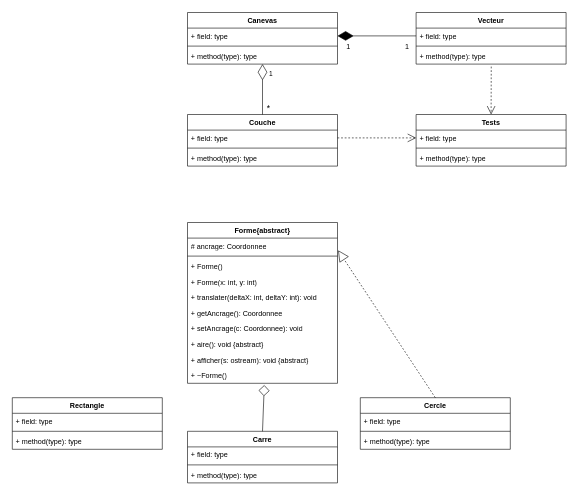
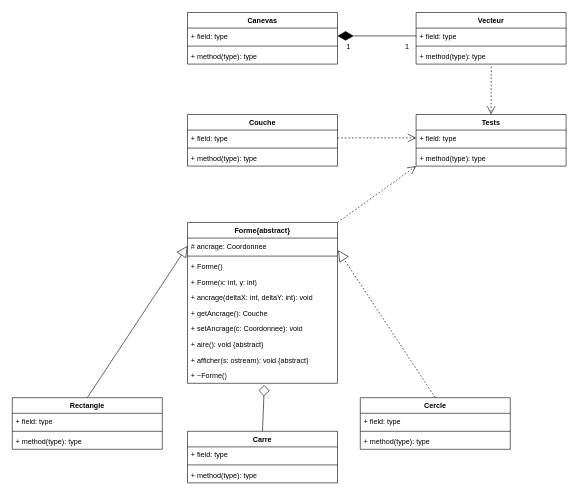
  <mxCell id="0" />
  <mxCell id="1" parent="0" />
  <mxCell id="2" value="&lt;div&gt;Tests&lt;/div&gt;&lt;div&gt;&lt;br&gt;&lt;/div&gt;" style="swimlane;fontStyle=1;align=center;verticalAlign=top;childLayout=stackLayout;horizontal=1;startSize=26;horizontalStack=0;resizeParent=1;resizeParentMax=0;resizeLast=0;collapsible=1;marginBottom=0;whiteSpace=wrap;html=1;" vertex="1" parent="1"><mxGeometry x="693" y="190" width="250" height="86" as="geometry" /></mxCell>
  <mxCell id="3" value="+ field: type" style="text;strokeColor=none;fillColor=none;align=left;verticalAlign=top;spacingLeft=4;spacingRight=4;overflow=hidden;rotatable=0;points=[[0,0.5],[1,0.5]];portConstraint=eastwest;whiteSpace=wrap;html=1;" vertex="1" parent="2"><mxGeometry y="26" width="250" height="26" as="geometry" /></mxCell>
  <mxCell id="4" value="" style="line;strokeWidth=1;fillColor=none;align=left;verticalAlign=middle;spacingTop=-1;spacingLeft=3;spacingRight=3;rotatable=0;labelPosition=right;points=[];portConstraint=eastwest;strokeColor=inherit;" vertex="1" parent="2"><mxGeometry y="52" width="250" height="8" as="geometry" /></mxCell>
  <mxCell id="5" value="+ method(type): type" style="text;strokeColor=none;fillColor=none;align=left;verticalAlign=top;spacingLeft=4;spacingRight=4;overflow=hidden;rotatable=0;points=[[0,0.5],[1,0.5]];portConstraint=eastwest;whiteSpace=wrap;html=1;" vertex="1" parent="2"><mxGeometry y="60" width="250" height="26" as="geometry" /></mxCell>
  <mxCell id="6" value="&lt;div&gt;Canevas&lt;/div&gt;" style="swimlane;fontStyle=1;align=center;verticalAlign=top;childLayout=stackLayout;horizontal=1;startSize=26;horizontalStack=0;resizeParent=1;resizeParentMax=0;resizeLast=0;collapsible=1;marginBottom=0;whiteSpace=wrap;html=1;" vertex="1" parent="1"><mxGeometry x="312" y="20" width="250" height="86" as="geometry" /></mxCell>
  <mxCell id="7" value="+ field: type" style="text;strokeColor=none;fillColor=none;align=left;verticalAlign=top;spacingLeft=4;spacingRight=4;overflow=hidden;rotatable=0;points=[[0,0.5],[1,0.5]];portConstraint=eastwest;whiteSpace=wrap;html=1;" vertex="1" parent="6"><mxGeometry y="26" width="250" height="26" as="geometry" /></mxCell>
  <mxCell id="8" value="" style="line;strokeWidth=1;fillColor=none;align=left;verticalAlign=middle;spacingTop=-1;spacingLeft=3;spacingRight=3;rotatable=0;labelPosition=right;points=[];portConstraint=eastwest;strokeColor=inherit;" vertex="1" parent="6"><mxGeometry y="52" width="250" height="8" as="geometry" /></mxCell>
  <mxCell id="9" value="+ method(type): type" style="text;strokeColor=none;fillColor=none;align=left;verticalAlign=top;spacingLeft=4;spacingRight=4;overflow=hidden;rotatable=0;points=[[0,0.5],[1,0.5]];portConstraint=eastwest;whiteSpace=wrap;html=1;" vertex="1" parent="6"><mxGeometry y="60" width="250" height="26" as="geometry" /></mxCell>
  <mxCell id="10" value="Couche" style="swimlane;fontStyle=1;align=center;verticalAlign=top;childLayout=stackLayout;horizontal=1;startSize=26;horizontalStack=0;resizeParent=1;resizeParentMax=0;resizeLast=0;collapsible=1;marginBottom=0;whiteSpace=wrap;html=1;" vertex="1" parent="1"><mxGeometry x="312" y="190" width="250" height="86" as="geometry" /></mxCell>
  <mxCell id="11" value="+ field: type" style="text;strokeColor=none;fillColor=none;align=left;verticalAlign=top;spacingLeft=4;spacingRight=4;overflow=hidden;rotatable=0;points=[[0,0.5],[1,0.5]];portConstraint=eastwest;whiteSpace=wrap;html=1;" vertex="1" parent="10"><mxGeometry y="26" width="250" height="26" as="geometry" /></mxCell>
  <mxCell id="12" value="" style="line;strokeWidth=1;fillColor=none;align=left;verticalAlign=middle;spacingTop=-1;spacingLeft=3;spacingRight=3;rotatable=0;labelPosition=right;points=[];portConstraint=eastwest;strokeColor=inherit;" vertex="1" parent="10"><mxGeometry y="52" width="250" height="8" as="geometry" /></mxCell>
  <mxCell id="13" value="+ method(type): type" style="text;strokeColor=none;fillColor=none;align=left;verticalAlign=top;spacingLeft=4;spacingRight=4;overflow=hidden;rotatable=0;points=[[0,0.5],[1,0.5]];portConstraint=eastwest;whiteSpace=wrap;html=1;" vertex="1" parent="10"><mxGeometry y="60" width="250" height="26" as="geometry" /></mxCell>
  <mxCell id="14" value="&lt;div&gt;Forme{abstract}&lt;/div&gt;" style="swimlane;fontStyle=1;align=center;verticalAlign=top;childLayout=stackLayout;horizontal=1;startSize=26;horizontalStack=0;resizeParent=1;resizeParentMax=0;resizeLast=0;collapsible=1;marginBottom=0;whiteSpace=wrap;html=1;" vertex="1" parent="1"><mxGeometry x="312" y="370" width="250" height="268" as="geometry" /></mxCell>
  <mxCell id="15" value="# ancrage: Coordonnee" style="text;strokeColor=none;fillColor=none;align=left;verticalAlign=top;spacingLeft=4;spacingRight=4;overflow=hidden;rotatable=0;points=[[0,0.5],[1,0.5]];portConstraint=eastwest;whiteSpace=wrap;html=1;" vertex="1" parent="14"><mxGeometry y="26" width="250" height="26" as="geometry" /></mxCell>
  <mxCell id="16" value="" style="line;strokeWidth=1;fillColor=none;align=left;verticalAlign=middle;spacingTop=-1;spacingLeft=3;spacingRight=3;rotatable=0;labelPosition=right;points=[];portConstraint=eastwest;strokeColor=inherit;" vertex="1" parent="14"><mxGeometry y="52" width="250" height="8" as="geometry" /></mxCell>
  <mxCell id="17" value="&lt;div&gt;+ Forme()&lt;br&gt;&lt;/div&gt;" style="text;strokeColor=none;fillColor=none;align=left;verticalAlign=top;spacingLeft=4;spacingRight=4;overflow=hidden;rotatable=0;points=[[0,0.5],[1,0.5]];portConstraint=eastwest;whiteSpace=wrap;html=1;" vertex="1" parent="14"><mxGeometry y="60" width="250" height="26" as="geometry" /></mxCell>
  <mxCell id="18" value="&lt;div&gt;+ Forme(x: int, y: int)&lt;/div&gt;" style="text;strokeColor=none;fillColor=none;align=left;verticalAlign=top;spacingLeft=4;spacingRight=4;overflow=hidden;rotatable=0;points=[[0,0.5],[1,0.5]];portConstraint=eastwest;whiteSpace=wrap;html=1;" vertex="1" parent="14"><mxGeometry y="86" width="250" height="26" as="geometry" /></mxCell>
- <mxCell id="19" value="&lt;div&gt;+ translater(deltaX: int, deltaY: int): void&lt;br&gt;&lt;/div&gt;" style="text;strokeColor=none;fillColor=none;align=left;verticalAlign=top;spacingLeft=4;spacingRight=4;overflow=hidden;rotatable=0;points=[[0,0.5],[1,0.5]];portConstraint=eastwest;whiteSpace=wrap;html=1;" vertex="1" parent="14"><mxGeometry y="112" width="250" height="26" as="geometry" /></mxCell>
- <mxCell id="20" value="&lt;div&gt;+ getAncrage(): Coordonnee&lt;br&gt;&lt;/div&gt;" style="text;strokeColor=none;fillColor=none;align=left;verticalAlign=top;spacingLeft=4;spacingRight=4;overflow=hidden;rotatable=0;points=[[0,0.5],[1,0.5]];portConstraint=eastwest;whiteSpace=wrap;html=1;" vertex="1" parent="14"><mxGeometry y="138" width="250" height="26" as="geometry" /></mxCell>
+ <mxCell id="19" value="&lt;div&gt;+ ancrage(deltaX: int, deltaY: int): void&lt;br&gt;&lt;/div&gt;" style="text;strokeColor=none;fillColor=none;align=left;verticalAlign=top;spacingLeft=4;spacingRight=4;overflow=hidden;rotatable=0;points=[[0,0.5],[1,0.5]];portConstraint=eastwest;whiteSpace=wrap;html=1;" vertex="1" parent="14"><mxGeometry y="112" width="250" height="26" as="geometry" /></mxCell>
+ <mxCell id="20" value="&lt;div&gt;+ getAncrage(): Couche&lt;br&gt;&lt;/div&gt;" style="text;strokeColor=none;fillColor=none;align=left;verticalAlign=top;spacingLeft=4;spacingRight=4;overflow=hidden;rotatable=0;points=[[0,0.5],[1,0.5]];portConstraint=eastwest;whiteSpace=wrap;html=1;" vertex="1" parent="14"><mxGeometry y="138" width="250" height="26" as="geometry" /></mxCell>
  <mxCell id="21" value="&lt;div&gt;+ setAncrage(c: Coordonnee): void&lt;br&gt;&lt;/div&gt;" style="text;strokeColor=none;fillColor=none;align=left;verticalAlign=top;spacingLeft=4;spacingRight=4;overflow=hidden;rotatable=0;points=[[0,0.5],[1,0.5]];portConstraint=eastwest;whiteSpace=wrap;html=1;" vertex="1" parent="14"><mxGeometry y="164" width="250" height="26" as="geometry" /></mxCell>
  <mxCell id="22" value="&lt;div&gt;+ aire(): void {abstract}&lt;br&gt;&lt;/div&gt;" style="text;strokeColor=none;fillColor=none;align=left;verticalAlign=top;spacingLeft=4;spacingRight=4;overflow=hidden;rotatable=0;points=[[0,0.5],[1,0.5]];portConstraint=eastwest;whiteSpace=wrap;html=1;" vertex="1" parent="14"><mxGeometry y="190" width="250" height="26" as="geometry" /></mxCell>
  <mxCell id="23" value="&lt;div&gt;+ afficher(s: ostream): void {abstract}&lt;br&gt;&lt;/div&gt;" style="text;strokeColor=none;fillColor=none;align=left;verticalAlign=top;spacingLeft=4;spacingRight=4;overflow=hidden;rotatable=0;points=[[0,0.5],[1,0.5]];portConstraint=eastwest;whiteSpace=wrap;html=1;" vertex="1" parent="14"><mxGeometry y="216" width="250" height="26" as="geometry" /></mxCell>
  <mxCell id="24" value="&lt;div&gt;+ ~Forme()&lt;br&gt;&lt;/div&gt;" style="text;strokeColor=none;fillColor=none;align=left;verticalAlign=top;spacingLeft=4;spacingRight=4;overflow=hidden;rotatable=0;points=[[0,0.5],[1,0.5]];portConstraint=eastwest;whiteSpace=wrap;html=1;" vertex="1" parent="14"><mxGeometry y="242" width="250" height="26" as="geometry" /></mxCell>
  <mxCell id="25" value="Rectangle" style="swimlane;fontStyle=1;align=center;verticalAlign=top;childLayout=stackLayout;horizontal=1;startSize=26;horizontalStack=0;resizeParent=1;resizeParentMax=0;resizeLast=0;collapsible=1;marginBottom=0;whiteSpace=wrap;html=1;" vertex="1" parent="1"><mxGeometry x="20" y="662" width="250" height="86" as="geometry" /></mxCell>
  <mxCell id="26" value="+ field: type" style="text;strokeColor=none;fillColor=none;align=left;verticalAlign=top;spacingLeft=4;spacingRight=4;overflow=hidden;rotatable=0;points=[[0,0.5],[1,0.5]];portConstraint=eastwest;whiteSpace=wrap;html=1;" vertex="1" parent="25"><mxGeometry y="26" width="250" height="26" as="geometry" /></mxCell>
  <mxCell id="27" value="" style="line;strokeWidth=1;fillColor=none;align=left;verticalAlign=middle;spacingTop=-1;spacingLeft=3;spacingRight=3;rotatable=0;labelPosition=right;points=[];portConstraint=eastwest;strokeColor=inherit;" vertex="1" parent="25"><mxGeometry y="52" width="250" height="8" as="geometry" /></mxCell>
  <mxCell id="28" value="+ method(type): type" style="text;strokeColor=none;fillColor=none;align=left;verticalAlign=top;spacingLeft=4;spacingRight=4;overflow=hidden;rotatable=0;points=[[0,0.5],[1,0.5]];portConstraint=eastwest;whiteSpace=wrap;html=1;" vertex="1" parent="25"><mxGeometry y="60" width="250" height="26" as="geometry" /></mxCell>
  <mxCell id="29" value="&lt;div&gt;Carre&lt;/div&gt;" style="swimlane;fontStyle=1;align=center;verticalAlign=top;childLayout=stackLayout;horizontal=1;startSize=26;horizontalStack=0;resizeParent=1;resizeParentMax=0;resizeLast=0;collapsible=1;marginBottom=0;whiteSpace=wrap;html=1;" vertex="1" parent="1"><mxGeometry x="312" y="718" width="250" height="86" as="geometry" /></mxCell>
  <mxCell id="30" value="+ field: type" style="text;strokeColor=none;fillColor=none;align=left;verticalAlign=top;spacingLeft=4;spacingRight=4;overflow=hidden;rotatable=0;points=[[0,0.5],[1,0.5]];portConstraint=eastwest;whiteSpace=wrap;html=1;" vertex="1" parent="29"><mxGeometry y="26" width="250" height="26" as="geometry" /></mxCell>
  <mxCell id="31" value="" style="line;strokeWidth=1;fillColor=none;align=left;verticalAlign=middle;spacingTop=-1;spacingLeft=3;spacingRight=3;rotatable=0;labelPosition=right;points=[];portConstraint=eastwest;strokeColor=inherit;" vertex="1" parent="29"><mxGeometry y="52" width="250" height="8" as="geometry" /></mxCell>
  <mxCell id="32" value="+ method(type): type" style="text;strokeColor=none;fillColor=none;align=left;verticalAlign=top;spacingLeft=4;spacingRight=4;overflow=hidden;rotatable=0;points=[[0,0.5],[1,0.5]];portConstraint=eastwest;whiteSpace=wrap;html=1;" vertex="1" parent="29"><mxGeometry y="60" width="250" height="26" as="geometry" /></mxCell>
  <mxCell id="33" value="Cercle" style="swimlane;fontStyle=1;align=center;verticalAlign=top;childLayout=stackLayout;horizontal=1;startSize=26;horizontalStack=0;resizeParent=1;resizeParentMax=0;resizeLast=0;collapsible=1;marginBottom=0;whiteSpace=wrap;html=1;" vertex="1" parent="1"><mxGeometry x="600" y="662" width="250" height="86" as="geometry" /></mxCell>
  <mxCell id="34" value="+ field: type" style="text;strokeColor=none;fillColor=none;align=left;verticalAlign=top;spacingLeft=4;spacingRight=4;overflow=hidden;rotatable=0;points=[[0,0.5],[1,0.5]];portConstraint=eastwest;whiteSpace=wrap;html=1;" vertex="1" parent="33"><mxGeometry y="26" width="250" height="26" as="geometry" /></mxCell>
  <mxCell id="35" value="" style="line;strokeWidth=1;fillColor=none;align=left;verticalAlign=middle;spacingTop=-1;spacingLeft=3;spacingRight=3;rotatable=0;labelPosition=right;points=[];portConstraint=eastwest;strokeColor=inherit;" vertex="1" parent="33"><mxGeometry y="52" width="250" height="8" as="geometry" /></mxCell>
  <mxCell id="36" value="+ method(type): type" style="text;strokeColor=none;fillColor=none;align=left;verticalAlign=top;spacingLeft=4;spacingRight=4;overflow=hidden;rotatable=0;points=[[0,0.5],[1,0.5]];portConstraint=eastwest;whiteSpace=wrap;html=1;" vertex="1" parent="33"><mxGeometry y="60" width="250" height="26" as="geometry" /></mxCell>
  <mxCell id="37" value="&lt;div&gt;Vecteur&lt;/div&gt;" style="swimlane;fontStyle=1;align=center;verticalAlign=top;childLayout=stackLayout;horizontal=1;startSize=26;horizontalStack=0;resizeParent=1;resizeParentMax=0;resizeLast=0;collapsible=1;marginBottom=0;whiteSpace=wrap;html=1;" vertex="1" parent="1"><mxGeometry x="693" y="20" width="250" height="86" as="geometry" /></mxCell>
  <mxCell id="38" value="+ field: type" style="text;strokeColor=none;fillColor=none;align=left;verticalAlign=top;spacingLeft=4;spacingRight=4;overflow=hidden;rotatable=0;points=[[0,0.5],[1,0.5]];portConstraint=eastwest;whiteSpace=wrap;html=1;" vertex="1" parent="37"><mxGeometry y="26" width="250" height="26" as="geometry" /></mxCell>
  <mxCell id="39" value="" style="line;strokeWidth=1;fillColor=none;align=left;verticalAlign=middle;spacingTop=-1;spacingLeft=3;spacingRight=3;rotatable=0;labelPosition=right;points=[];portConstraint=eastwest;strokeColor=inherit;" vertex="1" parent="37"><mxGeometry y="52" width="250" height="8" as="geometry" /></mxCell>
  <mxCell id="40" value="+ method(type): type" style="text;strokeColor=none;fillColor=none;align=left;verticalAlign=top;spacingLeft=4;spacingRight=4;overflow=hidden;rotatable=0;points=[[0,0.5],[1,0.5]];portConstraint=eastwest;whiteSpace=wrap;html=1;" vertex="1" parent="37"><mxGeometry y="60" width="250" height="26" as="geometry" /></mxCell>
+ <mxCell id="41" value="" style="endArrow=block;endSize=16;endFill=0;html=1;rounded=0;entryX=0;entryY=0.5;entryDx=0;entryDy=0;exitX=0.5;exitY=0;exitDx=0;exitDy=0;" edge="1" parent="1" source="25" target="15"><mxGeometry width="160" relative="1" as="geometry"><mxPoint x="113" y="505" as="sourcePoint" /><mxPoint x="273" y="505" as="targetPoint" /></mxGeometry></mxCell>
  <mxCell id="42" value="" style="endArrow=diamond;endSize=16;endFill=0;html=1;rounded=0;exitX=0.5;exitY=0;exitDx=0;exitDy=0;entryX=0.512;entryY=1.115;entryDx=0;entryDy=0;entryPerimeter=0;" edge="1" parent="1" source="29" target="24"><mxGeometry width="160" relative="1" as="geometry"><mxPoint x="157" y="549" as="sourcePoint" /><mxPoint x="433" y="624" as="targetPoint" /></mxGeometry></mxCell>
  <mxCell id="43" value="" style="endArrow=block;endSize=16;endFill=0;html=1;rounded=0;entryX=1.004;entryY=0.782;entryDx=0;entryDy=0;exitX=0.5;exitY=0;exitDx=0;exitDy=0;entryPerimeter=0;dashed=1;" edge="1" parent="1" source="33" target="15"><mxGeometry width="160" relative="1" as="geometry"><mxPoint x="167" y="559" as="sourcePoint" /><mxPoint x="332" y="404" as="targetPoint" /></mxGeometry></mxCell>
- <mxCell id="44" value="1" style="endArrow=diamondThin;endFill=0;endSize=24;html=1;rounded=0;entryX=0.5;entryY=1;entryDx=0;entryDy=0;exitX=0.5;exitY=0;exitDx=0;exitDy=0;" edge="1" parent="1" source="10" target="6"><mxGeometry x="0.617" y="-14" width="160" relative="1" as="geometry"><mxPoint x="437" y="192" as="sourcePoint" /><mxPoint x="447" y="286" as="targetPoint" /><mxPoint as="offset" /></mxGeometry></mxCell>
- <mxCell id="45" value="*" style="edgeLabel;html=1;align=center;verticalAlign=middle;resizable=0;points=[];fontSize=14;" vertex="1" connectable="0" parent="44"><mxGeometry x="-0.082" y="-2" relative="1" as="geometry"><mxPoint x="7" y="27" as="offset" /></mxGeometry></mxCell>
  <mxCell id="46" value="" style="endArrow=diamondThin;endFill=1;endSize=24;html=1;rounded=0;entryX=1;entryY=0.5;entryDx=0;entryDy=0;exitX=0;exitY=0.5;exitDx=0;exitDy=0;" edge="1" parent="1" source="38" target="7"><mxGeometry width="160" relative="1" as="geometry"><mxPoint x="568" y="139" as="sourcePoint" /><mxPoint x="728" y="139" as="targetPoint" /></mxGeometry></mxCell>
  <mxCell id="47" value="&lt;div style=&quot;font-size: 12px;&quot;&gt;1&lt;/div&gt;" style="edgeLabel;html=1;align=center;verticalAlign=middle;resizable=0;points=[];fontSize=12;" vertex="1" connectable="0" parent="46"><mxGeometry x="0.216" y="4" relative="1" as="geometry"><mxPoint x="-34" y="14" as="offset" /></mxGeometry></mxCell>
  <mxCell id="48" value="&lt;div style=&quot;font-size: 12px;&quot;&gt;1&lt;/div&gt;" style="edgeLabel;html=1;align=center;verticalAlign=middle;resizable=0;points=[];fontSize=12;" vertex="1" connectable="0" parent="46"><mxGeometry x="-0.178" y="-1" relative="1" as="geometry"><mxPoint x="38" y="18" as="offset" /></mxGeometry></mxCell>
  <mxCell id="49" value="" style="endArrow=open;endSize=12;dashed=1;html=1;rounded=0;entryX=0.5;entryY=0;entryDx=0;entryDy=0;exitX=0.501;exitY=1.16;exitDx=0;exitDy=0;exitPerimeter=0;" edge="1" parent="1" source="40" target="2"><mxGeometry width="160" relative="1" as="geometry"><mxPoint x="730" y="332" as="sourcePoint" /><mxPoint x="890" y="332" as="targetPoint" /></mxGeometry></mxCell>
  <mxCell id="50" value="" style="endArrow=open;endSize=12;dashed=1;html=1;rounded=0;entryX=0;entryY=0.5;entryDx=0;entryDy=0;exitX=1;exitY=0.5;exitDx=0;exitDy=0;" edge="1" parent="1" source="11" target="3"><mxGeometry width="160" relative="1" as="geometry"><mxPoint x="838" y="130" as="sourcePoint" /><mxPoint x="838" y="210" as="targetPoint" /></mxGeometry></mxCell>
+ <mxCell id="51" value="" style="endArrow=open;endSize=12;dashed=1;html=1;rounded=0;entryX=0;entryY=1;entryDx=0;entryDy=0;exitX=1;exitY=0;exitDx=0;exitDy=0;" edge="1" parent="1" source="14" target="2"><mxGeometry width="160" relative="1" as="geometry"><mxPoint x="848" y="140" as="sourcePoint" /><mxPoint x="848" y="220" as="targetPoint" /></mxGeometry></mxCell>
